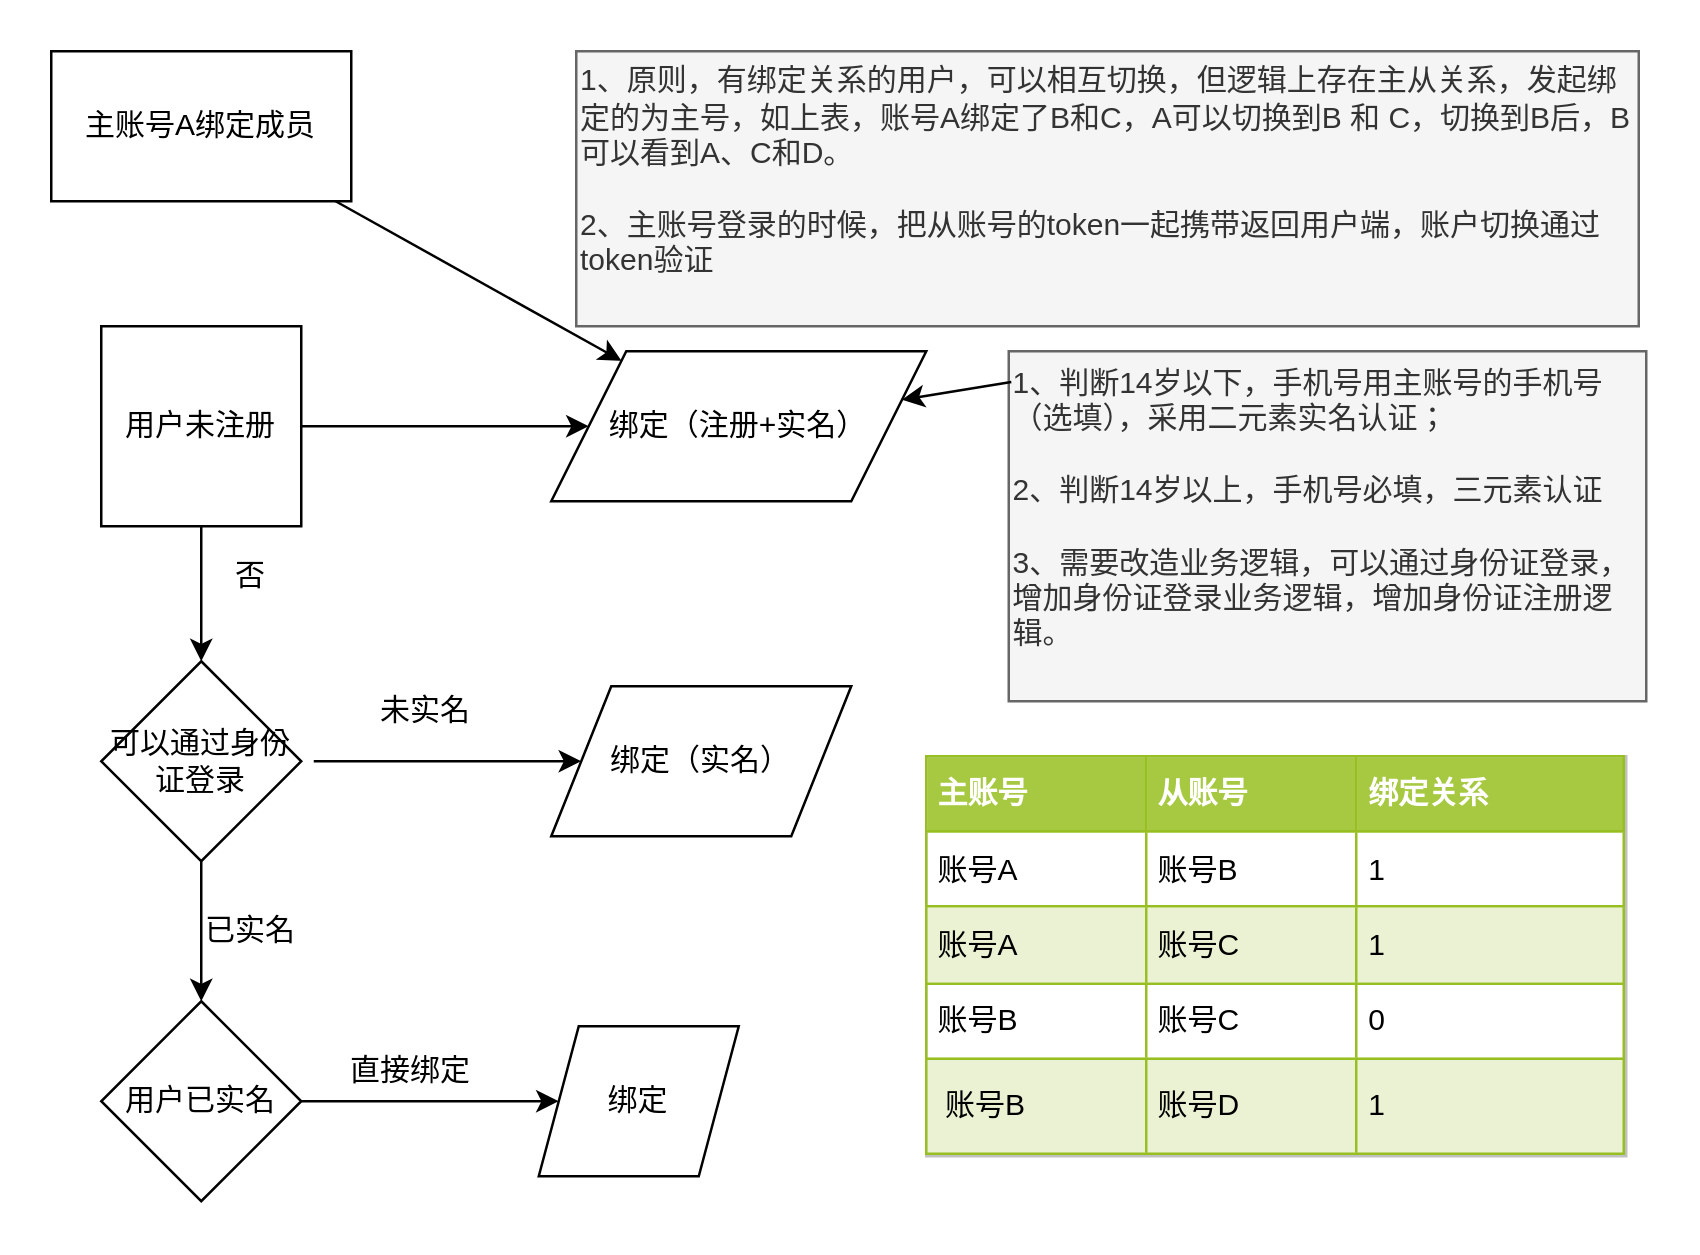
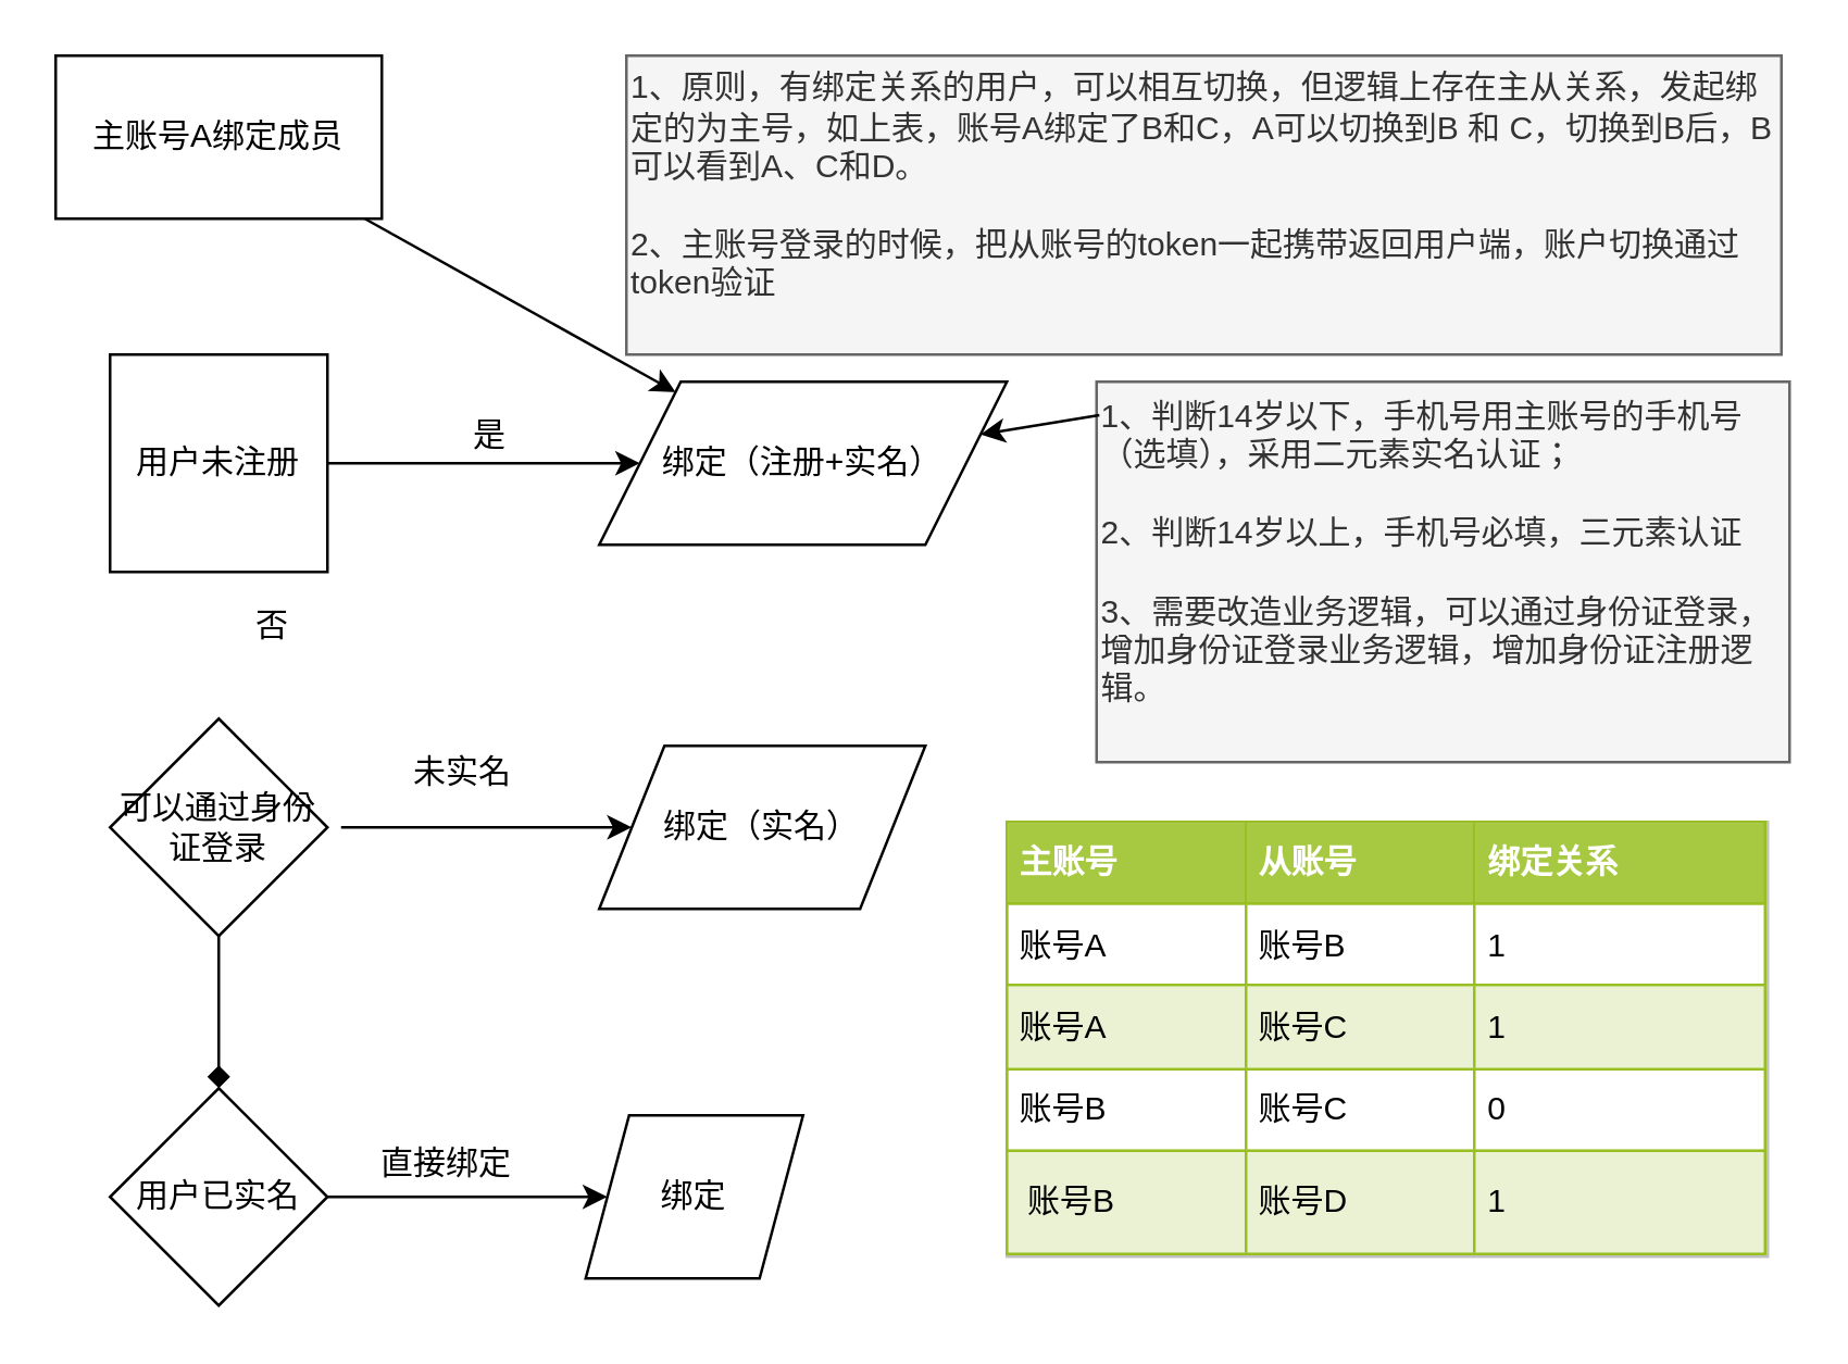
  <mxCell id="0" />
  <mxCell id="1" parent="0" />
  <mxCell id="2" value="&lt;table border=&quot;1&quot; width=&quot;100%&quot; cellpadding=&quot;4&quot; style=&quot;width: 100% ; height: 100% ; border-collapse: collapse&quot;&gt;&lt;tbody&gt;&lt;tr style=&quot;background-color: #a7c942 ; color: #ffffff ; border: 1px solid #98bf21&quot;&gt;&lt;th align=&quot;left&quot;&gt;主账号&lt;/th&gt;&lt;th align=&quot;left&quot;&gt;从账号&lt;/th&gt;&lt;th align=&quot;left&quot;&gt;绑定关系&lt;/th&gt;&lt;/tr&gt;&lt;tr style=&quot;border: 1px solid #98bf21&quot;&gt;&lt;td&gt;账号A&lt;/td&gt;&lt;td&gt;账号B&lt;/td&gt;&lt;td&gt;1&lt;/td&gt;&lt;/tr&gt;&lt;tr style=&quot;background-color: #eaf2d3 ; border: 1px solid #98bf21&quot;&gt;&lt;td&gt;账号A&lt;br&gt;&lt;/td&gt;&lt;td&gt;账号C&lt;/td&gt;&lt;td&gt;1&lt;/td&gt;&lt;/tr&gt;&lt;tr style=&quot;border: 1px solid #98bf21&quot;&gt;&lt;td&gt;账号B&lt;br&gt;&lt;/td&gt;&lt;td&gt;账号C&lt;/td&gt;&lt;td&gt;0&lt;/td&gt;&lt;/tr&gt;&lt;tr style=&quot;background-color: #eaf2d3 ; border: 1px solid #98bf21&quot;&gt;&lt;td&gt;&lt;table&gt;&lt;tbody&gt;&lt;tr&gt;&lt;td&gt;账号B&lt;br&gt;&lt;/td&gt;&lt;/tr&gt;&lt;/tbody&gt;&lt;/table&gt;&lt;/td&gt;&lt;td&gt;账号D&lt;/td&gt;&lt;td&gt;1&lt;/td&gt;&lt;/tr&gt;&lt;/tbody&gt;&lt;/table&gt;" style="text;html=1;strokeColor=#c0c0c0;fillColor=#ffffff;overflow=fill;rounded=0;" parent="1" vertex="1"><mxGeometry x="370" y="302" width="280" height="160" as="geometry" /></mxCell>
  <mxCell id="3" value="主账号A绑定成员" style="rounded=0;whiteSpace=wrap;html=1;" parent="1" vertex="1"><mxGeometry x="20" y="20" width="120" height="60" as="geometry" /></mxCell>
  <mxCell id="4" value="用户未注册" style="whiteSpace=wrap;html=1;rounded=0;" parent="1" vertex="1"><mxGeometry x="40" y="130" width="80" height="80" as="geometry" /></mxCell>
  <mxCell id="5" value="" style="endArrow=classic;html=1;" parent="1" source="3" target="6" edge="1"><mxGeometry width="50" height="50" relative="1" as="geometry"><mxPoint x="-100" y="280" as="sourcePoint" /><mxPoint x="-50" y="230" as="targetPoint" /></mxGeometry></mxCell>
  <mxCell id="6" value="绑定（注册+实名）" style="shape=parallelogram;perimeter=parallelogramPerimeter;whiteSpace=wrap;html=1;" parent="1" vertex="1"><mxGeometry x="220" y="140" width="150" height="60" as="geometry" /></mxCell>
  <mxCell id="7" value="1、判断14岁以下，手机号用主账号的手机号（选填），采用二元素实名认证；&lt;br&gt;&lt;br&gt;2、判断14岁以上，手机号必填，三元素认证&lt;br&gt;&lt;br&gt;3、需要改造业务逻辑，可以通过身份证登录，增加身份证登录业务逻辑，增加身份证注册逻辑。&lt;br&gt;&lt;br&gt;" style="text;html=1;align=left;verticalAlign=middle;whiteSpace=wrap;rounded=0;fillColor=#f5f5f5;strokeColor=#666666;fontColor=#333333;" parent="1" vertex="1"><mxGeometry x="403" y="140" width="255" height="140" as="geometry" /></mxCell>
  <mxCell id="8" value="" style="endArrow=classic;html=1;entryX=0;entryY=0.5;entryDx=0;entryDy=0;exitX=1;exitY=0.5;exitDx=0;exitDy=0;" parent="1" source="4" target="6" edge="1"><mxGeometry width="50" height="50" relative="1" as="geometry"><mxPoint x="-25" y="280" as="sourcePoint" /><mxPoint x="25" y="230" as="targetPoint" /></mxGeometry></mxCell>
  <mxCell id="9" value="" style="endArrow=classic;html=1;exitX=0.004;exitY=0.088;exitDx=0;exitDy=0;exitPerimeter=0;" parent="1" source="7" target="6" edge="1"><mxGeometry width="50" height="50" relative="1" as="geometry"><mxPoint x="394" y="90" as="sourcePoint" /><mxPoint x="370" y="159" as="targetPoint" /></mxGeometry></mxCell>
+ <mxCell id="10" value="是" style="text;html=1;strokeColor=none;fillColor=none;align=center;verticalAlign=middle;whiteSpace=wrap;rounded=0;" vertex="1" parent="1"><mxGeometry x="160" y="150" width="40" height="20" as="geometry" /></mxCell>
  <mxCell id="11" value="可以通过身份证登录" style="rhombus;whiteSpace=wrap;html=1;align=center;" vertex="1" parent="1"><mxGeometry x="40" y="264" width="80" height="80" as="geometry" /></mxCell>
- <mxCell id="12" value="" style="endArrow=classic;html=1;exitX=0.5;exitY=1;exitDx=0;exitDy=0;entryX=0.5;entryY=0;entryDx=0;entryDy=0;" edge="1" parent="1" source="4" target="11"><mxGeometry width="50" height="50" relative="1" as="geometry"><mxPoint x="45" y="275" as="sourcePoint" /><mxPoint x="95" y="225" as="targetPoint" /></mxGeometry></mxCell>
  <mxCell id="13" value="否" style="text;html=1;strokeColor=none;fillColor=none;align=center;verticalAlign=middle;whiteSpace=wrap;rounded=0;" vertex="1" parent="1"><mxGeometry x="80" y="220" width="40" height="20" as="geometry" /></mxCell>
  <mxCell id="14" value="绑定（实名）" style="shape=parallelogram;perimeter=parallelogramPerimeter;whiteSpace=wrap;html=1;align=center;" vertex="1" parent="1"><mxGeometry x="220" y="274" width="120" height="60" as="geometry" /></mxCell>
  <mxCell id="15" value="" style="endArrow=classic;html=1;entryX=0;entryY=0.5;entryDx=0;entryDy=0;" edge="1" parent="1" target="14"><mxGeometry width="50" height="50" relative="1" as="geometry"><mxPoint x="125" y="304" as="sourcePoint" /><mxPoint x="-45" y="450" as="targetPoint" /></mxGeometry></mxCell>
  <mxCell id="16" value="&lt;span&gt;用户已实名&lt;/span&gt;" style="rhombus;whiteSpace=wrap;html=1;align=center;" vertex="1" parent="1"><mxGeometry x="40" y="400" width="80" height="80" as="geometry" /></mxCell>
- <mxCell id="17" value="" style="endArrow=classic;html=1;entryX=0.5;entryY=0;entryDx=0;entryDy=0;exitX=0.5;exitY=1;exitDx=0;exitDy=0;" edge="1" parent="1" source="11" target="16"><mxGeometry width="50" height="50" relative="1" as="geometry"><mxPoint x="45" y="425" as="sourcePoint" /><mxPoint x="95" y="375" as="targetPoint" /></mxGeometry></mxCell>
- <mxCell id="18" value="已实名" style="text;html=1;strokeColor=none;fillColor=none;align=center;verticalAlign=middle;whiteSpace=wrap;rounded=0;" vertex="1" parent="1"><mxGeometry x="80" y="362" width="40" height="20" as="geometry" /></mxCell>
+ <mxCell id="17" value="" style="endArrow=diamond;html=1;entryX=0.5;entryY=0;entryDx=0;entryDy=0;exitX=0.5;exitY=1;exitDx=0;exitDy=0;" edge="1" parent="1" source="11" target="16"><mxGeometry width="50" height="50" relative="1" as="geometry"><mxPoint x="45" y="425" as="sourcePoint" /><mxPoint x="95" y="375" as="targetPoint" /></mxGeometry></mxCell>
  <mxCell id="19" value="未实名" style="text;html=1;strokeColor=none;fillColor=none;align=center;verticalAlign=middle;whiteSpace=wrap;rounded=0;" vertex="1" parent="1"><mxGeometry x="150" y="274" width="40" height="20" as="geometry" /></mxCell>
  <mxCell id="20" value="绑定" style="shape=parallelogram;perimeter=parallelogramPerimeter;whiteSpace=wrap;html=1;align=center;" vertex="1" parent="1"><mxGeometry x="215" y="410" width="80" height="60" as="geometry" /></mxCell>
  <mxCell id="21" value="" style="endArrow=classic;html=1;entryX=0;entryY=0.5;entryDx=0;entryDy=0;" edge="1" parent="1" target="20"><mxGeometry width="50" height="50" relative="1" as="geometry"><mxPoint x="120" y="440" as="sourcePoint" /><mxPoint x="-50" y="586" as="targetPoint" /></mxGeometry></mxCell>
  <mxCell id="22" value="直接绑定" style="text;html=1;resizable=0;points=[];autosize=1;align=left;verticalAlign=top;spacingTop=-4;" vertex="1" parent="1"><mxGeometry x="137.5" y="418" width="60" height="20" as="geometry" /></mxCell>
  <mxCell id="23" value="1、原则，有绑定关系的用户，可以相互切换，但逻辑上存在主从关系，发起绑定的为主号，如上表，账号A绑定了B和C，A可以切换到B 和 C，切换到B后，B可以看到A、C和D。&lt;br&gt;&lt;br&gt;2、主账号登录的时候，把从账号的token一起携带返回用户端，账户切换通过token验证&lt;br&gt;&lt;br&gt;" style="text;html=1;align=left;verticalAlign=middle;whiteSpace=wrap;rounded=0;fillColor=#f5f5f5;strokeColor=#666666;fontColor=#333333;" vertex="1" parent="1"><mxGeometry x="230" y="20" width="425" height="110" as="geometry" /></mxCell>
